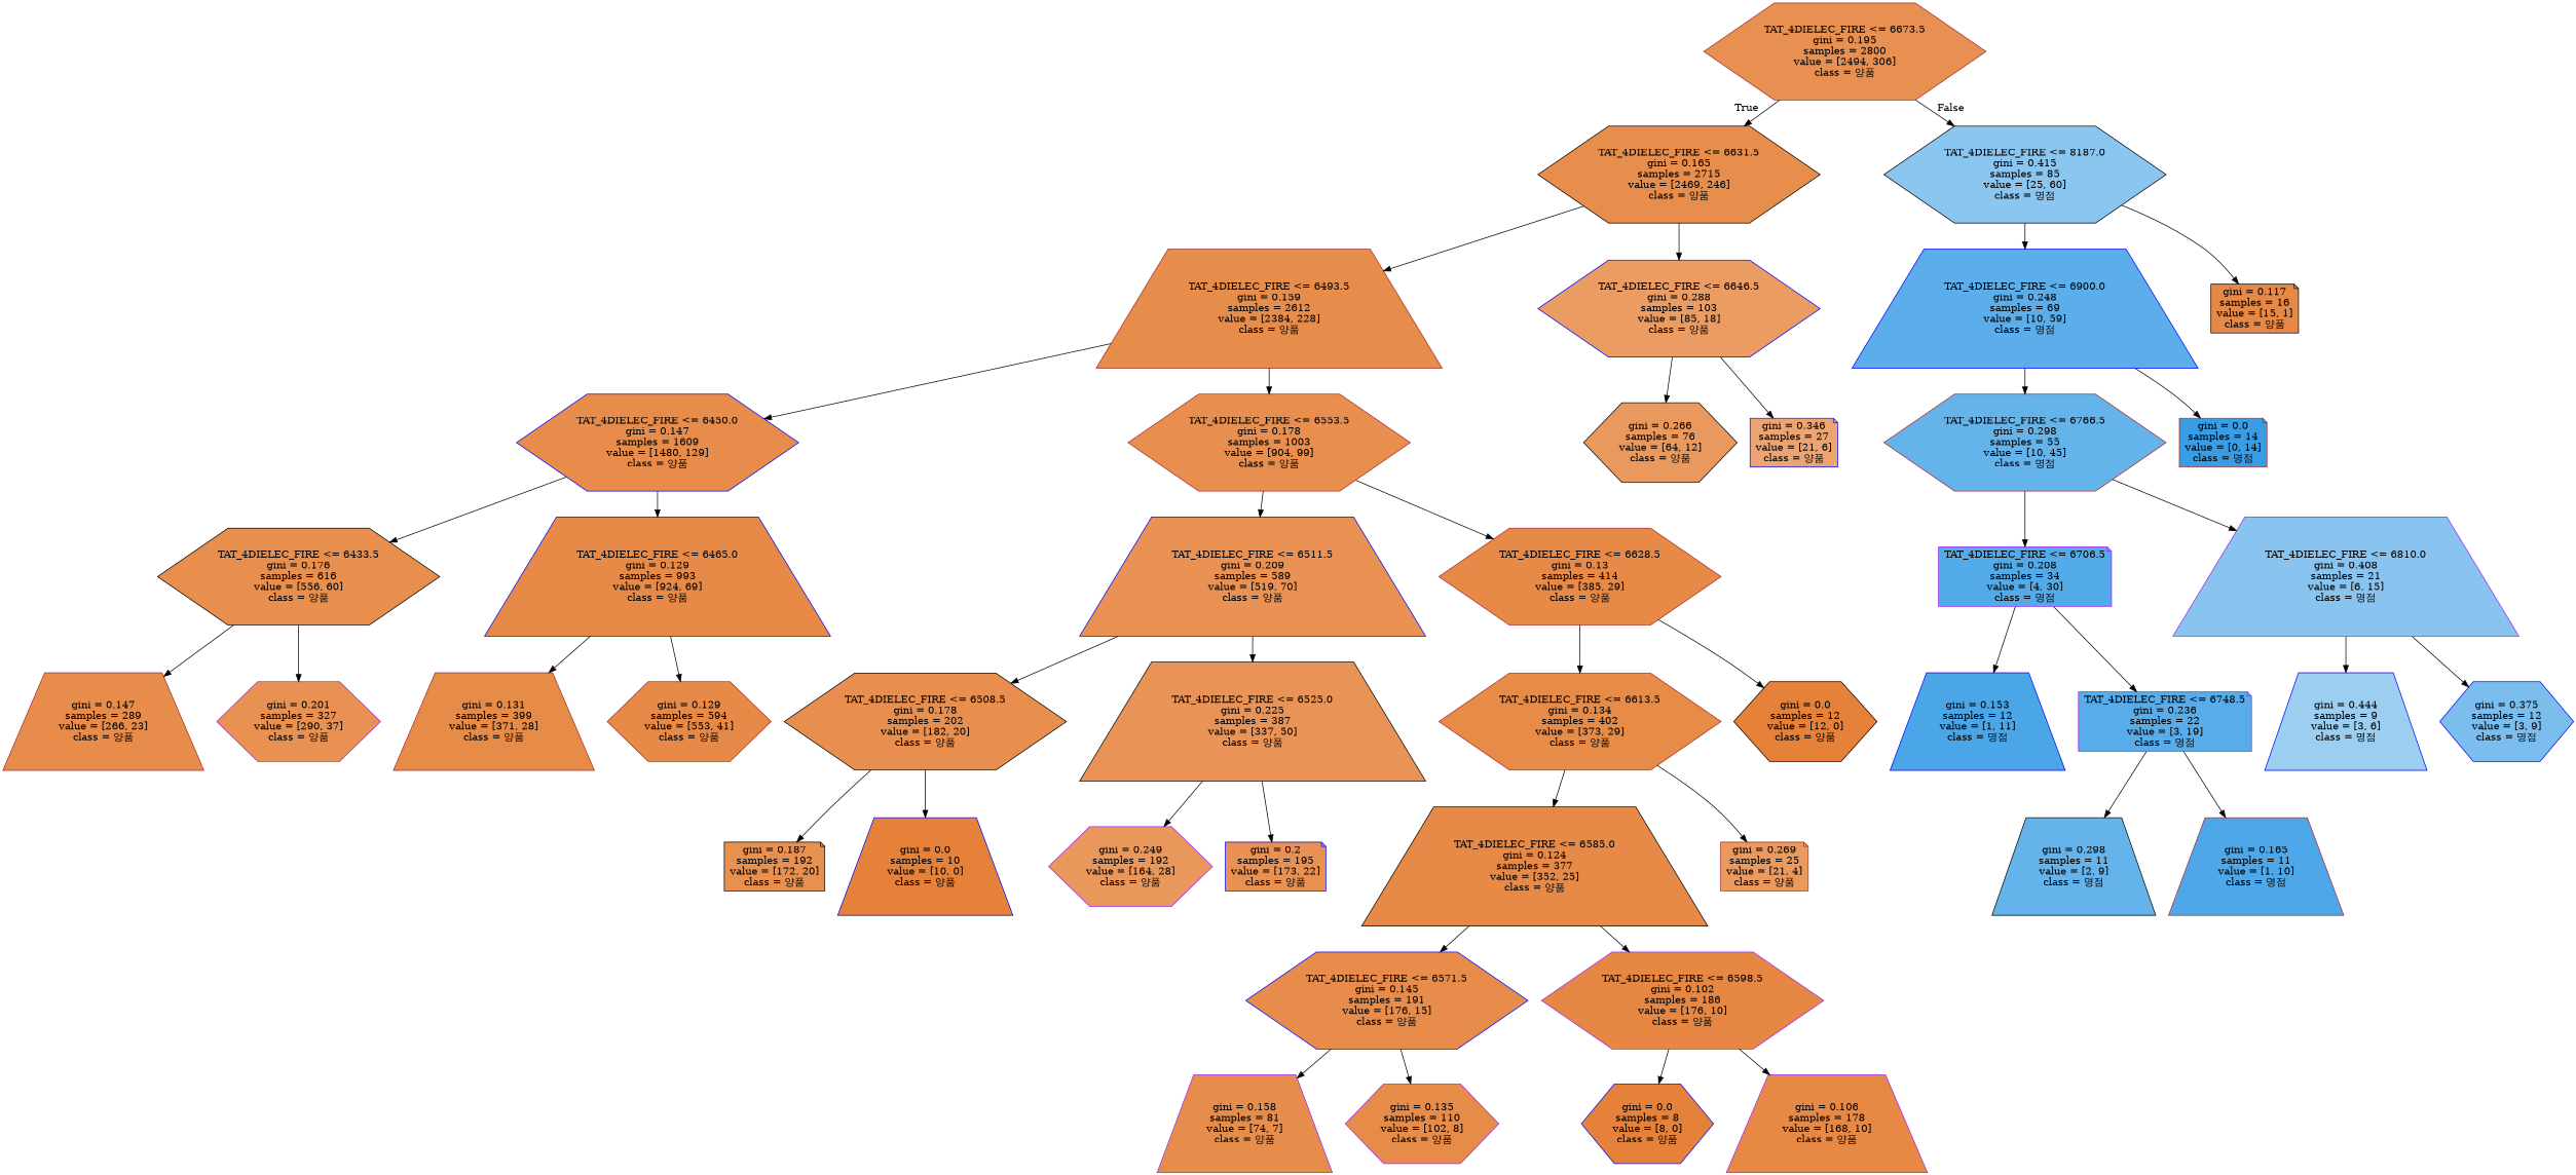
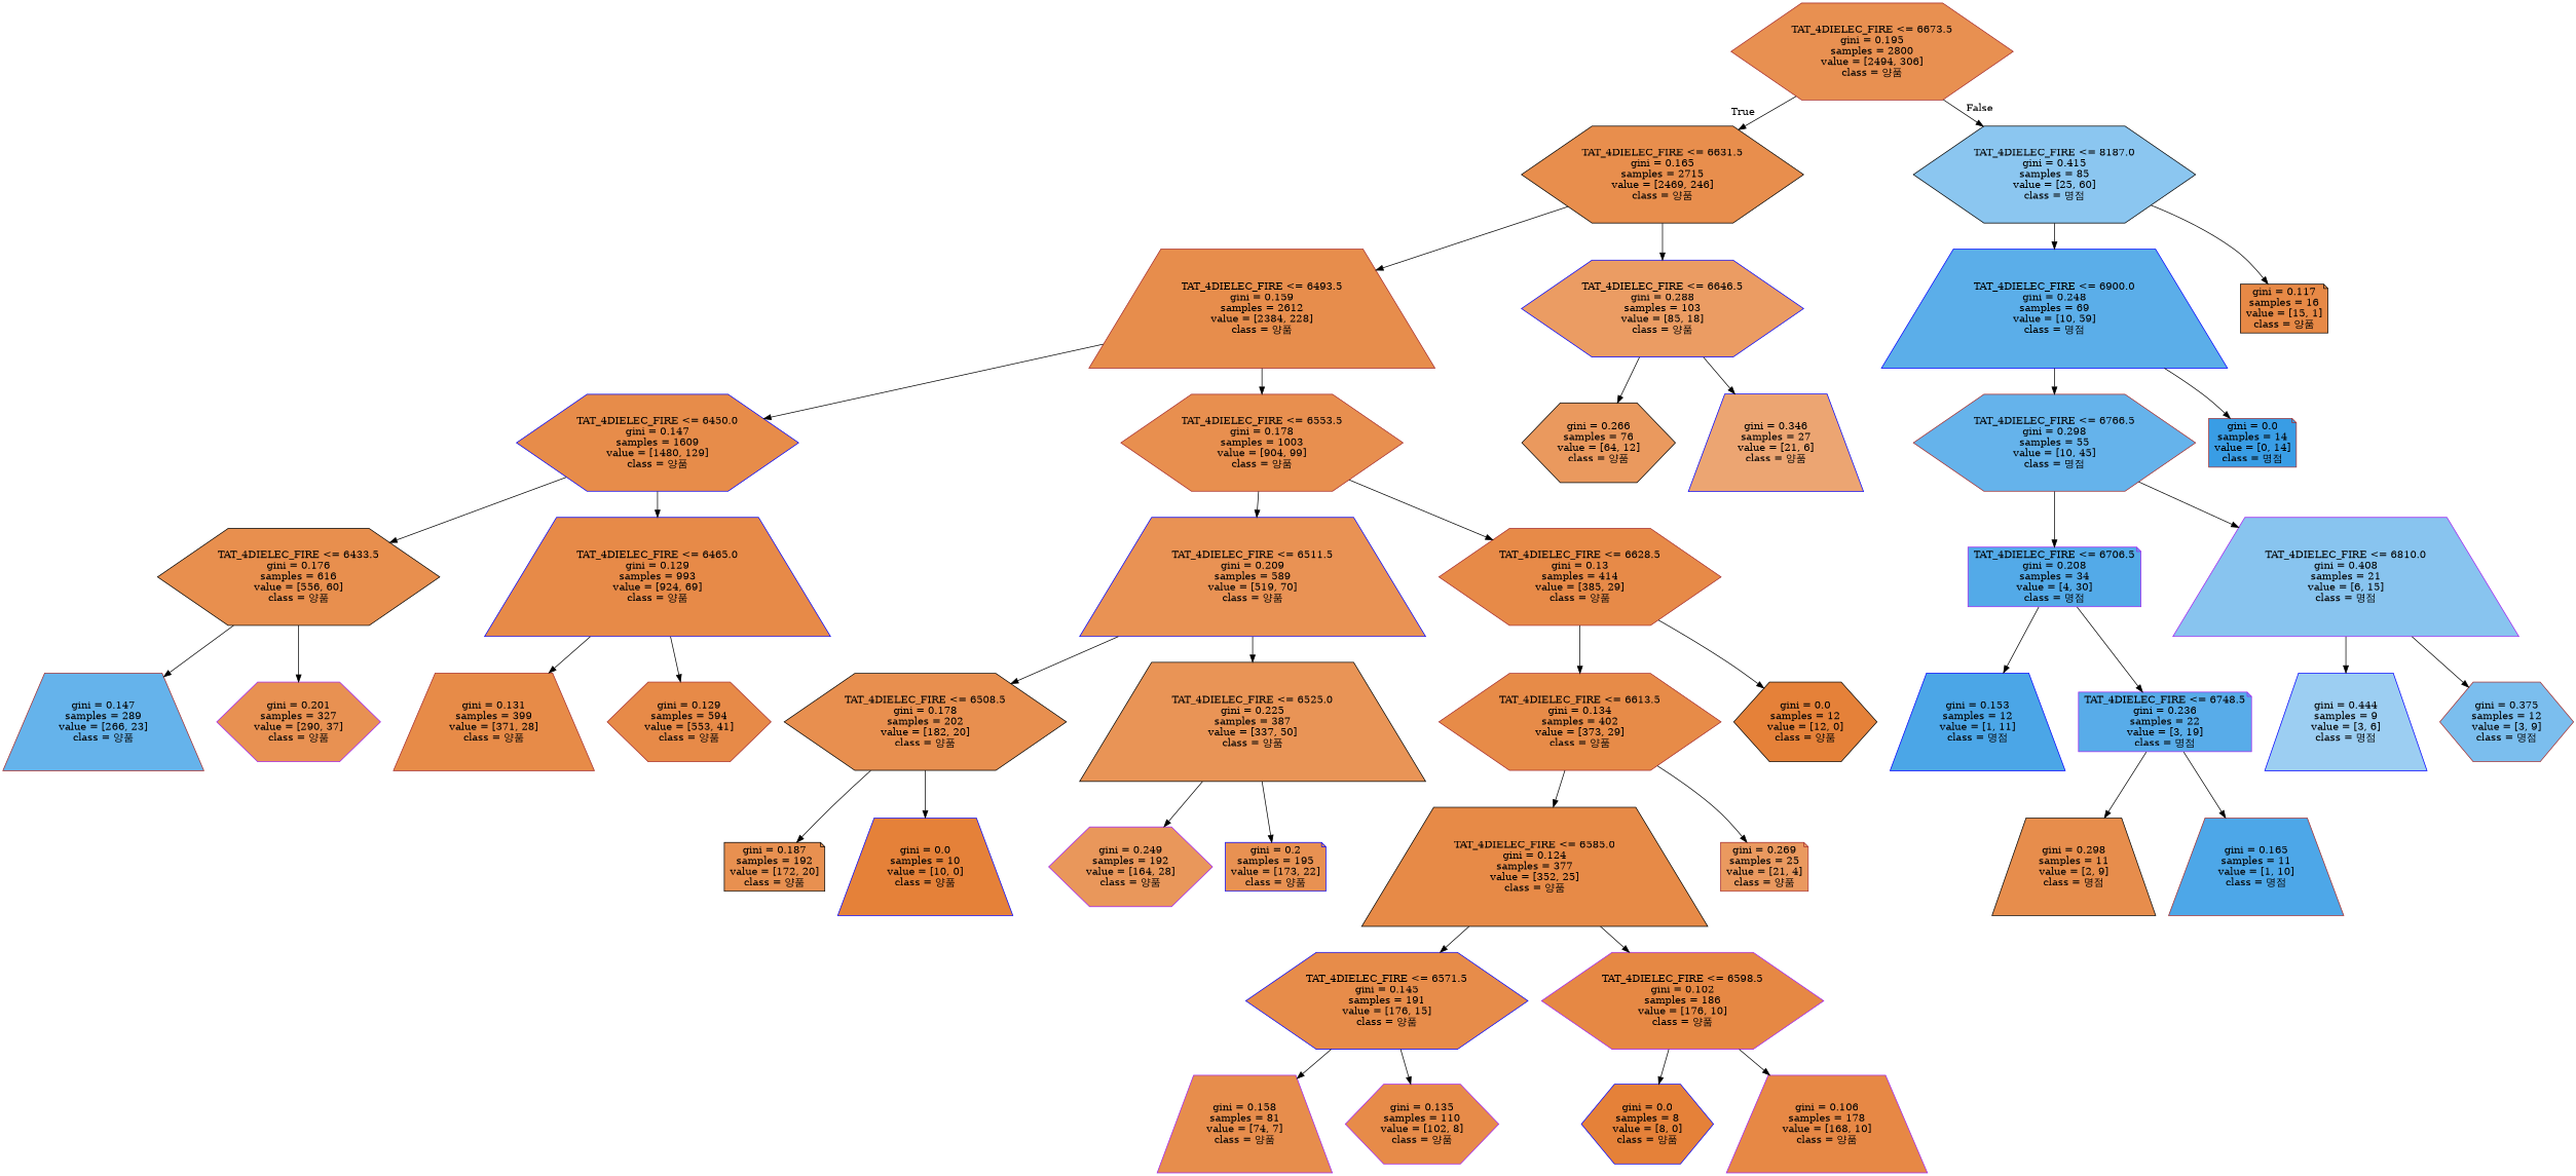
  digraph {
    node [color=blue fillcolor="#e78c4a" shape=hexagon style=filled]
    n1 [color=brown fillcolor="#e89051" label="TAT_4DIELEC_FIRE <= 6673.5\ngini = 0.195\nsamples = 2800\nvalue = [2494, 306]\nclass = 양품"]
    n2 [color=black fillcolor="#e88e4d" label="TAT_4DIELEC_FIRE <= 6631.5\ngini = 0.165\nsamples = 2715\nvalue = [2469, 246]\nclass = 양품"]
    n3 [color=black fillcolor="#8bc6f0" label="TAT_4DIELEC_FIRE <= 8187.0\ngini = 0.415\nsamples = 85\nvalue = [25, 60]\nclass = 명점"]
    n4 [color=brown fillcolor="#e78d4c" label="TAT_4DIELEC_FIRE <= 6493.5\ngini = 0.159\nsamples = 2612\nvalue = [2384, 228]\nclass = 양품" shape=trapezium]
    n5 [fillcolor="#eb9c63" label="TAT_4DIELEC_FIRE <= 6646.5\ngini = 0.288\nsamples = 103\nvalue = [85, 18]\nclass = 양품"]
    n6 [fillcolor="#5baee9" label="TAT_4DIELEC_FIRE <= 6900.0\ngini = 0.248\nsamples = 69\nvalue = [10, 59]\nclass = 명점" shape=trapezium]
    n7 [color=black fillcolor="#e78946" label="gini = 0.117\nsamples = 16\nvalue = [15, 1]\nclass = 양품" shape=note]
    n8 [label="TAT_4DIELEC_FIRE <= 6450.0\ngini = 0.147\nsamples = 1609\nvalue = [1480, 129]\nclass = 양품"]
    n9 [color=brown fillcolor="#e88f4f" label="TAT_4DIELEC_FIRE <= 6553.5\ngini = 0.178\nsamples = 1003\nvalue = [904, 99]\nclass = 양품"]
    n10 [color=black fillcolor="#ea995e" label="gini = 0.266\nsamples = 76\nvalue = [64, 12]\nclass = 양품"]
-   n11 [fillcolor="#eca572" label="gini = 0.346\nsamples = 27\nvalue = [21, 6]\nclass = 양품" shape=note]
+   n11 [fillcolor="#eca572" label="gini = 0.346\nsamples = 27\nvalue = [21, 6]\nclass = 양품" shape=trapezium]
    n12 [color=black fillcolor="#e88f4e" label="TAT_4DIELEC_FIRE <= 6433.5\ngini = 0.176\nsamples = 616\nvalue = [556, 60]\nclass = 양품"]
    n13 [fillcolor="#e78a48" label="TAT_4DIELEC_FIRE <= 6465.0\ngini = 0.129\nsamples = 993\nvalue = [924, 69]\nclass = 양품" shape=trapezium]
    n14 [fillcolor="#e99254" label="TAT_4DIELEC_FIRE <= 6511.5\ngini = 0.209\nsamples = 589\nvalue = [519, 70]\nclass = 양품" shape=trapezium]
    n15 [color=brown fillcolor="#e78a48" label="TAT_4DIELEC_FIRE <= 6628.5\ngini = 0.13\nsamples = 414\nvalue = [385, 29]\nclass = 양품"]
-   n16 [color=brown label="gini = 0.147\nsamples = 289\nvalue = [266, 23]\nclass = 양품" shape=trapezium]
+   n16 [color=brown fillcolor="#65b3eb" label="gini = 0.147\nsamples = 289\nvalue = [266, 23]\nclass = 양품" shape=trapezium]
    n17 [color=purple fillcolor="#e89152" label="gini = 0.201\nsamples = 327\nvalue = [290, 37]\nclass = 양품"]
    n18 [color=brown fillcolor="#e78b48" label="gini = 0.131\nsamples = 399\nvalue = [371, 28]\nclass = 양품" shape=trapezium]
    n19 [color=brown fillcolor="#e78a48" label="gini = 0.129\nsamples = 594\nvalue = [553, 41]\nclass = 양품"]
    n20 [color=black fillcolor="#e88f4f" label="TAT_4DIELEC_FIRE <= 6508.5\ngini = 0.178\nsamples = 202\nvalue = [182, 20]\nclass = 양품"]
    n21 [color=black fillcolor="#e99456" label="TAT_4DIELEC_FIRE <= 6525.0\ngini = 0.225\nsamples = 387\nvalue = [337, 50]\nclass = 양품" shape=trapezium]
    n22 [color=brown fillcolor="#e78b48" label="TAT_4DIELEC_FIRE <= 6613.5\ngini = 0.134\nsamples = 402\nvalue = [373, 29]\nclass = 양품"]
    n23 [color=black fillcolor="#e58139" label="gini = 0.0\nsamples = 12\nvalue = [12, 0]\nclass = 양품"]
    n24 [color=black fillcolor="#e89050" label="gini = 0.187\nsamples = 192\nvalue = [172, 20]\nclass = 양품" shape=note]
    n25 [fillcolor="#e58139" label="gini = 0.0\nsamples = 10\nvalue = [10, 0]\nclass = 양품" shape=trapezium]
    n26 [color=purple fillcolor="#e9975b" label="gini = 0.249\nsamples = 192\nvalue = [164, 28]\nclass = 양품"]
    n27 [fillcolor="#e89152" label="gini = 0.2\nsamples = 195\nvalue = [173, 22]\nclass = 양품" shape=note]
    n28 [color=black fillcolor="#e78a47" label="TAT_4DIELEC_FIRE <= 6585.0\ngini = 0.124\nsamples = 377\nvalue = [352, 25]\nclass = 양품" shape=trapezium]
    n29 [color=brown fillcolor="#ea995f" label="gini = 0.269\nsamples = 25\nvalue = [21, 4]\nclass = 양품" shape=note]
    n30 [label="TAT_4DIELEC_FIRE <= 6571.5\ngini = 0.145\nsamples = 191\nvalue = [176, 15]\nclass = 양품"]
    n31 [color=purple fillcolor="#e68844" label="TAT_4DIELEC_FIRE <= 6598.5\ngini = 0.102\nsamples = 186\nvalue = [176, 10]\nclass = 양품"]
    n32 [color=purple fillcolor="#e78d4c" label="gini = 0.158\nsamples = 81\nvalue = [74, 7]\nclass = 양품" shape=trapezium]
    n33 [color=purple fillcolor="#e78b49" label="gini = 0.135\nsamples = 110\nvalue = [102, 8]\nclass = 양품"]
    n34 [fillcolor="#e58139" label="gini = 0.0\nsamples = 8\nvalue = [8, 0]\nclass = 양품"]
    n35 [color=purple fillcolor="#e78845" label="gini = 0.106\nsamples = 178\nvalue = [168, 10]\nclass = 양품" shape=trapezium]
    n36 [color=brown fillcolor="#65b3eb" label="TAT_4DIELEC_FIRE <= 6766.5\ngini = 0.298\nsamples = 55\nvalue = [10, 45]\nclass = 명점"]
    n37 [color=brown fillcolor="#399de5" label="gini = 0.0\nsamples = 14\nvalue = [0, 14]\nclass = 명점" shape=note]
    n38 [color=purple fillcolor="#53aae8" label="TAT_4DIELEC_FIRE <= 6706.5\ngini = 0.208\nsamples = 34\nvalue = [4, 30]\nclass = 명점" shape=note]
    n39 [color=purple fillcolor="#88c4ef" label="TAT_4DIELEC_FIRE <= 6810.0\ngini = 0.408\nsamples = 21\nvalue = [6, 15]\nclass = 명점" shape=trapezium]
    n40 [fillcolor="#4ba6e7" label="gini = 0.153\nsamples = 12\nvalue = [1, 11]\nclass = 명점" shape=trapezium]
    n41 [color=purple fillcolor="#58ace9" label="TAT_4DIELEC_FIRE <= 6748.5\ngini = 0.236\nsamples = 22\nvalue = [3, 19]\nclass = 명점" shape=note]
    n42 [fillcolor="#9ccef2" label="gini = 0.444\nsamples = 9\nvalue = [3, 6]\nclass = 명점" shape=trapezium]
-   n43 [fillcolor="#7bbeee" label="gini = 0.375\nsamples = 12\nvalue = [3, 9]\nclass = 명점"]
-   n44 [color=black fillcolor="#65b3eb" label="gini = 0.298\nsamples = 11\nvalue = [2, 9]\nclass = 명점" shape=trapezium]
+   n43 [color=brown fillcolor="#7bbeee" label="gini = 0.375\nsamples = 12\nvalue = [3, 9]\nclass = 명점"]
+   n44 [color=black fillcolor="#e78d4c" label="gini = 0.298\nsamples = 11\nvalue = [2, 9]\nclass = 명점" shape=trapezium]
    n45 [color=brown fillcolor="#4da7e8" label="gini = 0.165\nsamples = 11\nvalue = [1, 10]\nclass = 명점" shape=trapezium]
    n1 -> n2 [headlabel=True labelangle=45 labeldistance=2.5]
    n1 -> n3 [headlabel=False labelangle=-45 labeldistance=2.5]
    n2 -> n4
    n2 -> n5
    n3 -> n6
    n3 -> n7
    n4 -> n8
    n4 -> n9
    n5 -> n10
    n5 -> n11
    n6 -> n36
    n6 -> n37
    n8 -> n12
    n8 -> n13
    n9 -> n14
    n9 -> n15
    n12 -> n16
    n12 -> n17
    n13 -> n18
    n13 -> n19
    n14 -> n20
    n14 -> n21
    n15 -> n22
    n15 -> n23
    n20 -> n24
    n20 -> n25
    n21 -> n26
    n21 -> n27
    n22 -> n28
    n22 -> n29
    n28 -> n30
    n28 -> n31
    n30 -> n32
    n30 -> n33
    n31 -> n34
    n31 -> n35
    n36 -> n38
    n36 -> n39
    n38 -> n40
    n38 -> n41
    n39 -> n42
    n39 -> n43
    n41 -> n44
    n41 -> n45
  }
